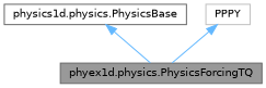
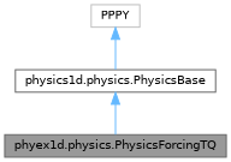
  digraph {
    node [color=gray40 fillcolor=white fontname=Helvetica fontsize=10 shape=box style=filled]
    edge [color=steelblue1 dir=back fontname=Helvetica fontsize=10 labelfontname=Helvetica labelfontsize=10 style=solid]
    n1 [fillcolor=grey60 fontcolor=black height=0.2 label="phyex1d.physics.PhysicsForcingTQ" width=0.4]
    n2 [height=0.2 label="physics1d.physics.PhysicsBase" width=0.4]
    n3 [color=grey75 height=0.2 label=PPPY width=0.4]
    n2 -> n1
-   n3 -> n1
+   n3 -> n2
  }
